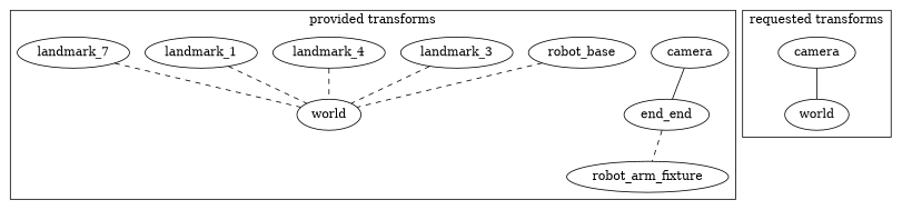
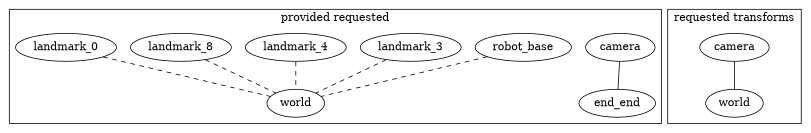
  graph {
    edge [color=black style=dashed]
-   n1 [label=robot_arm_fixture]
    n2 [label=robot_base]
    n3 [label=world]
    n4 [label=camera]
    n5 [label=end_end]
    n6 [label=landmark_3]
    n7 [label=landmark_4]
-   n8 [label=landmark_1]
-   n9 [label=landmark_7]
+   n8 [label=landmark_8]
+   n9 [label=landmark_0]
    n10 [label=world]
    n11 [label=camera]
    subgraph cluster_1 {
-     label="provided transforms"
-     n1
+     label="provided requested"
      n2
      n3
      n4
      n5
      n6
      n7
      n8
      n9
    }
    subgraph cluster_2 {
      label="requested transforms"
      n10
      n11
    }
    n2 -- n3
    n4 -- n5 [style=solid]
-   n5 -- n1
    n6 -- n3
    n7 -- n3
    n8 -- n3
    n9 -- n3
    n11 -- n10 [style=solid]
  }
